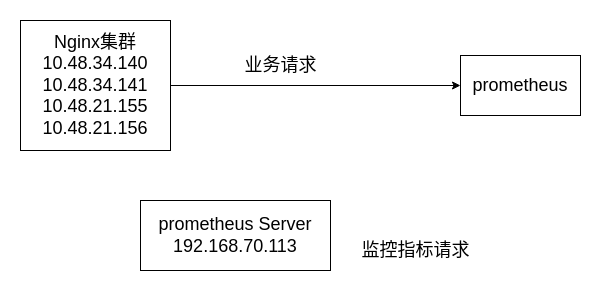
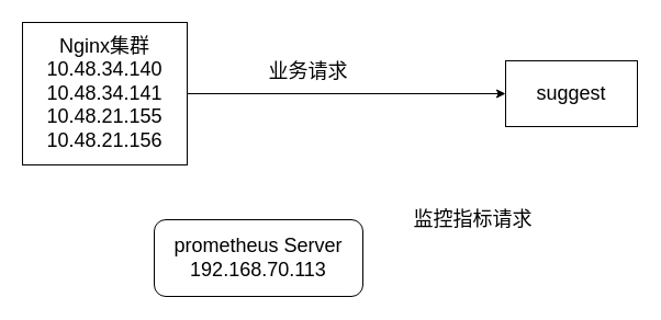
  <mxCell id="0" />
  <mxCell id="1" parent="0" />
  <mxCell id="2" style="edgeStyle=orthogonalEdgeStyle;rounded=0;orthogonalLoop=1;jettySize=auto;html=1;entryX=0;entryY=0.5;entryDx=0;entryDy=0;" edge="1" parent="1" source="3" target="4"><mxGeometry relative="1" as="geometry"><mxPoint x="240" y="80" as="targetPoint" /></mxGeometry></mxCell>
  <mxCell id="3" value="&lt;font&gt;&lt;span style=&quot;font-size: 18px&quot;&gt;Nginx集群&lt;/span&gt;&lt;br&gt;&lt;div&gt;&lt;span style=&quot;font-size: 18px&quot;&gt;10.48.34.140&lt;/span&gt;&lt;/div&gt;&lt;div&gt;&lt;span style=&quot;font-size: 18px&quot;&gt;10.48.34.141&lt;/span&gt;&lt;/div&gt;&lt;div&gt;&lt;span style=&quot;font-size: 18px&quot;&gt;10.48.21.155&lt;/span&gt;&lt;/div&gt;&lt;div&gt;&lt;span style=&quot;font-size: 18px&quot;&gt;10.48.21.156&lt;/span&gt;&lt;/div&gt;&lt;/font&gt;" style="rounded=0;whiteSpace=wrap;html=1;" vertex="1" parent="1"><mxGeometry x="20" y="20" width="150" height="130" as="geometry" /></mxCell>
- <mxCell id="4" value="&lt;font style=&quot;font-size: 18px&quot;&gt;prometheus&lt;/font&gt;" style="rounded=0;whiteSpace=wrap;html=1;" vertex="1" parent="1"><mxGeometry x="460" y="55" width="120" height="60" as="geometry" /></mxCell>
- <mxCell id="5" value="&lt;font style=&quot;font-size: 18px&quot;&gt;prometheus Server&lt;br&gt;192.168.70.113&lt;/font&gt;" style="rounded=0;whiteSpace=wrap;html=1;" vertex="1" parent="1"><mxGeometry x="140" y="200" width="190" height="70" as="geometry" /></mxCell>
+ <mxCell id="4" value="&lt;font style=&quot;font-size: 18px&quot;&gt;suggest&lt;/font&gt;" style="rounded=0;whiteSpace=wrap;html=1;" vertex="1" parent="1"><mxGeometry x="460" y="55" width="120" height="60" as="geometry" /></mxCell>
+ <mxCell id="5" value="&lt;font style=&quot;font-size: 18px&quot;&gt;prometheus Server&lt;br&gt;192.168.70.113&lt;/font&gt;" style="whiteSpace=wrap;html=1;rounded=1;" vertex="1" parent="1"><mxGeometry x="140" y="200" width="190" height="70" as="geometry" /></mxCell>
  <mxCell id="6" value="&lt;font style=&quot;font-size: 18px&quot;&gt;业务请求&lt;/font&gt;" style="text;html=1;align=center;verticalAlign=middle;resizable=0;points=[];;autosize=1;" vertex="1" parent="1"><mxGeometry x="235" y="55" width="90" height="20" as="geometry" /></mxCell>
- <mxCell id="7" value="&lt;font style=&quot;font-size: 18px&quot;&gt;监控指标请求&lt;/font&gt;" style="text;html=1;align=center;verticalAlign=middle;resizable=0;points=[];;autosize=1;" vertex="1" parent="1"><mxGeometry x="355" y="240" width="120" height="20" as="geometry" /></mxCell>
+ <mxCell id="7" value="&lt;font style=&quot;font-size: 18px&quot;&gt;监控指标请求&lt;/font&gt;" style="text;html=1;align=center;verticalAlign=middle;resizable=0;points=[];;autosize=1;" vertex="1" parent="1"><mxGeometry x="370" y="190" width="120" height="20" as="geometry" /></mxCell>
